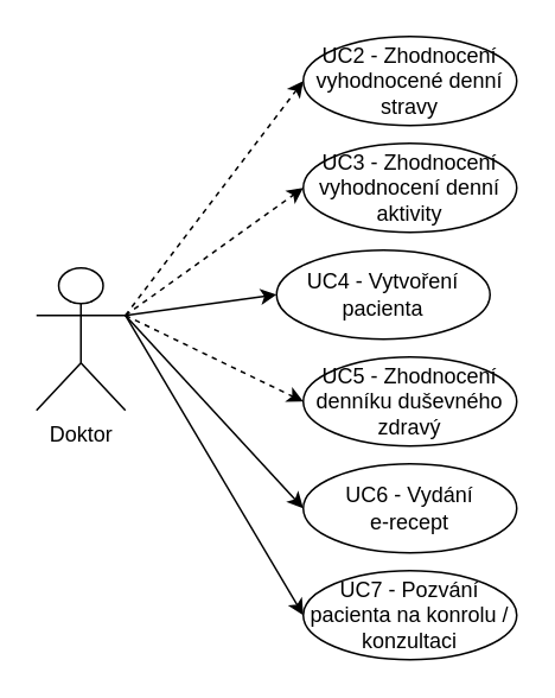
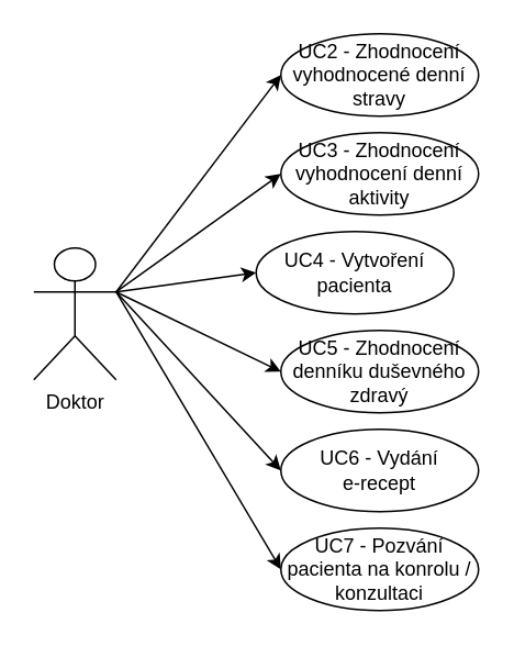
  <mxCell id="0" />
  <mxCell id="1" parent="0" />
- <mxCell id="2" style="edgeStyle=none;html=1;exitX=1;exitY=0.333;exitDx=0;exitDy=0;exitPerimeter=0;entryX=0;entryY=0.5;entryDx=0;entryDy=0;dashed=1;" edge="1" parent="1" source="5" target="7"><mxGeometry relative="1" as="geometry" /></mxCell>
+ <mxCell id="2" style="edgeStyle=none;html=1;exitX=1;exitY=0.333;exitDx=0;exitDy=0;exitPerimeter=0;entryX=0;entryY=0.5;entryDx=0;entryDy=0;" edge="1" parent="1" source="5" target="7"><mxGeometry relative="1" as="geometry" /></mxCell>
  <mxCell id="3" style="edgeStyle=none;html=1;exitX=1;exitY=0.333;exitDx=0;exitDy=0;exitPerimeter=0;entryX=0;entryY=0.5;entryDx=0;entryDy=0;" edge="1" parent="1" source="5" target="8"><mxGeometry relative="1" as="geometry" /></mxCell>
- <mxCell id="4" style="edgeStyle=none;html=1;exitX=1;exitY=0.333;exitDx=0;exitDy=0;exitPerimeter=0;entryX=0;entryY=0.5;entryDx=0;entryDy=0;dashed=1;" edge="1" parent="1" source="5" target="6"><mxGeometry relative="1" as="geometry" /></mxCell>
+ <mxCell id="4" style="edgeStyle=none;html=1;exitX=1;exitY=0.333;exitDx=0;exitDy=0;exitPerimeter=0;entryX=0;entryY=0.5;entryDx=0;entryDy=0;" edge="1" parent="1" source="5" target="6"><mxGeometry relative="1" as="geometry" /></mxCell>
  <mxCell id="5" value="Doktor" style="shape=umlActor;verticalLabelPosition=bottom;verticalAlign=top;html=1;outlineConnect=0;" vertex="1" parent="1"><mxGeometry x="20" y="150" width="50" height="80" as="geometry" /></mxCell>
  <mxCell id="6" value="UC2 - Zhodnocení vyhodnocené denní stravy" style="ellipse;whiteSpace=wrap;html=1;" vertex="1" parent="1"><mxGeometry x="170" y="20" width="120" height="50" as="geometry" /></mxCell>
  <mxCell id="7" value="UC3 - Zhodnocení vyhodnocení denní aktivity" style="ellipse;whiteSpace=wrap;html=1;" vertex="1" parent="1"><mxGeometry x="170" y="80" width="120" height="50" as="geometry" /></mxCell>
  <mxCell id="8" value="UC4 - Vytvoření pacienta" style="ellipse;whiteSpace=wrap;html=1;" vertex="1" parent="1"><mxGeometry x="155" y="140" width="120" height="50" as="geometry" /></mxCell>
  <mxCell id="9" value="UC5 - Zhodnocení denníku duševného zdravý" style="ellipse;whiteSpace=wrap;html=1;" vertex="1" parent="1"><mxGeometry x="170" y="200" width="120" height="50" as="geometry" /></mxCell>
  <mxCell id="10" value="UC6 - Vydání&lt;br&gt;e-recept" style="ellipse;whiteSpace=wrap;html=1;" vertex="1" parent="1"><mxGeometry x="170" y="260" width="120" height="50" as="geometry" /></mxCell>
  <mxCell id="11" value="UC7 - Pozvání pacienta na konrolu / konzultaci" style="ellipse;whiteSpace=wrap;html=1;" vertex="1" parent="1"><mxGeometry x="170" y="320" width="120" height="50" as="geometry" /></mxCell>
- <mxCell id="12" value="" style="endArrow=classic;html=1;exitX=1;exitY=0.333;exitDx=0;exitDy=0;exitPerimeter=0;entryX=0;entryY=0.5;entryDx=0;entryDy=0;dashed=1;" edge="1" parent="1" source="5" target="9"><mxGeometry width="50" height="50" relative="1" as="geometry"><mxPoint x="210" y="190" as="sourcePoint" /><mxPoint x="260" y="140" as="targetPoint" /></mxGeometry></mxCell>
+ <mxCell id="12" value="" style="endArrow=classic;html=1;exitX=1;exitY=0.333;exitDx=0;exitDy=0;exitPerimeter=0;entryX=0;entryY=0.5;entryDx=0;entryDy=0;" edge="1" parent="1" source="5" target="9"><mxGeometry width="50" height="50" relative="1" as="geometry"><mxPoint x="210" y="190" as="sourcePoint" /><mxPoint x="260" y="140" as="targetPoint" /></mxGeometry></mxCell>
  <mxCell id="13" value="" style="endArrow=classic;html=1;exitX=1;exitY=0.333;exitDx=0;exitDy=0;exitPerimeter=0;entryX=0;entryY=0.5;entryDx=0;entryDy=0;" edge="1" parent="1" source="5" target="10"><mxGeometry width="50" height="50" relative="1" as="geometry"><mxPoint x="80" y="186.667" as="sourcePoint" /><mxPoint x="180" y="235" as="targetPoint" /></mxGeometry></mxCell>
  <mxCell id="14" value="" style="endArrow=classic;html=1;entryX=0;entryY=0.5;entryDx=0;entryDy=0;exitX=1;exitY=0.333;exitDx=0;exitDy=0;exitPerimeter=0;" edge="1" parent="1" source="5" target="11"><mxGeometry width="50" height="50" relative="1" as="geometry"><mxPoint x="70" y="180" as="sourcePoint" /><mxPoint x="190" y="245" as="targetPoint" /></mxGeometry></mxCell>
